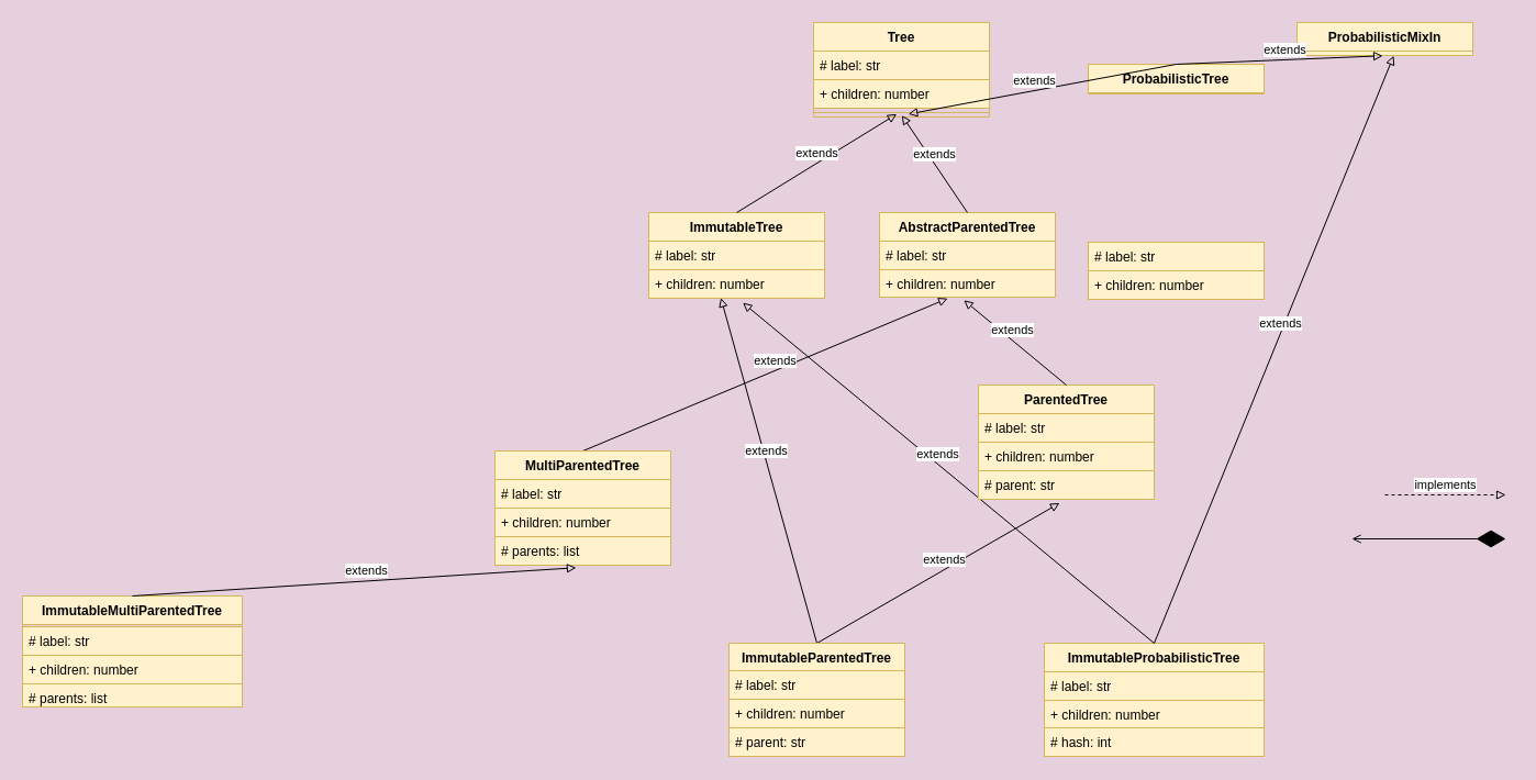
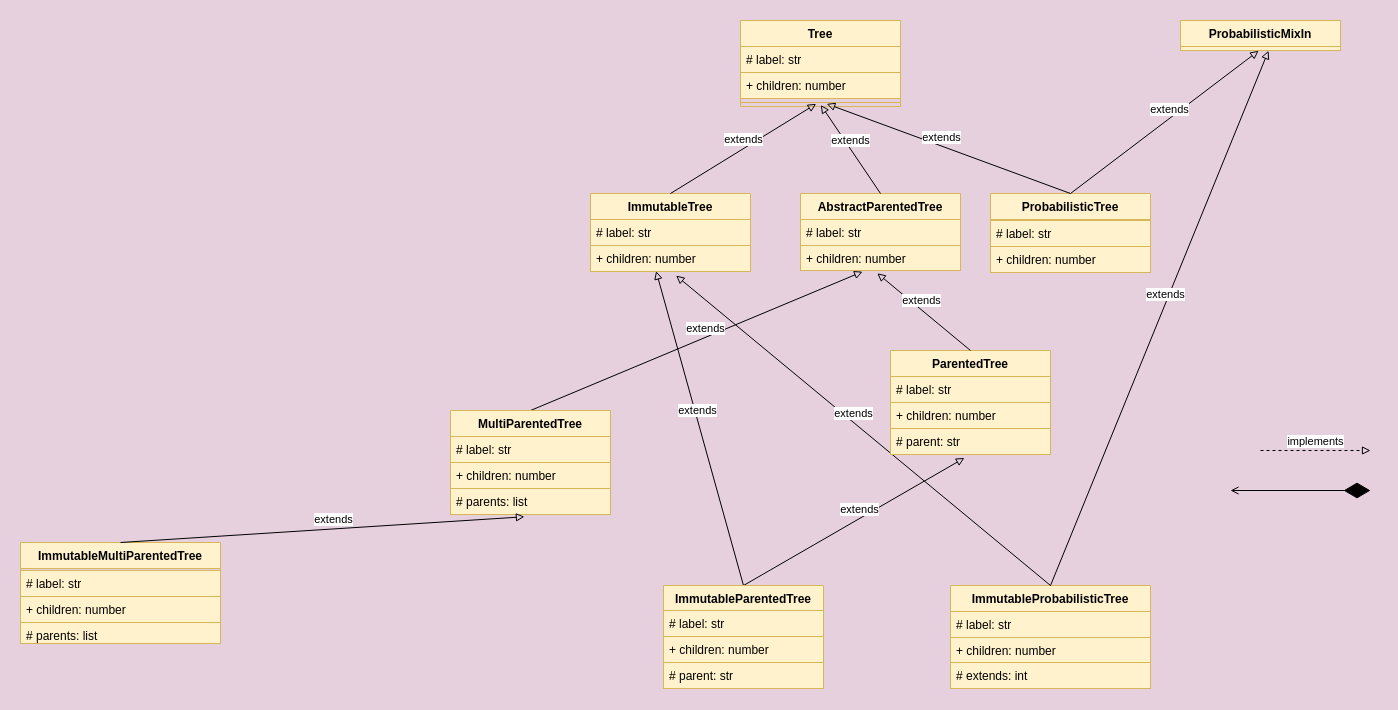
  <mxCell id="0" />
  <mxCell id="1" parent="0" />
  <mxCell id="2" value="Tree" style="swimlane;fontStyle=1;align=center;verticalAlign=top;childLayout=stackLayout;horizontal=1;startSize=26;horizontalStack=0;resizeParent=1;resizeParentMax=0;resizeLast=0;collapsible=1;marginBottom=0;fillColor=#fff2cc;strokeColor=#d6b656;" vertex="1" parent="1"><mxGeometry x="740" y="20" width="160" height="86" as="geometry" /></mxCell>
  <mxCell id="3" value="# label: str" style="text;strokeColor=#d6b656;fillColor=#fff2cc;align=left;verticalAlign=top;spacingLeft=4;spacingRight=4;overflow=hidden;rotatable=0;points=[[0,0.5],[1,0.5]];portConstraint=eastwest;" vertex="1" parent="2"><mxGeometry y="26" width="160" height="26" as="geometry" /></mxCell>
  <mxCell id="4" value="+ children: number" style="text;strokeColor=#d6b656;fillColor=#fff2cc;align=left;verticalAlign=top;spacingLeft=4;spacingRight=4;overflow=hidden;rotatable=0;points=[[0,0.5],[1,0.5]];portConstraint=eastwest;" vertex="1" parent="2"><mxGeometry y="52" width="160" height="26" as="geometry" /></mxCell>
  <mxCell id="5" value="" style="line;strokeWidth=1;fillColor=#fff2cc;align=left;verticalAlign=middle;spacingTop=-1;spacingLeft=3;spacingRight=3;rotatable=0;labelPosition=right;points=[];portConstraint=eastwest;strokeColor=#d6b656;" vertex="1" parent="2"><mxGeometry y="78" width="160" height="8" as="geometry" /></mxCell>
  <mxCell id="6" value="ImmutableTree" style="swimlane;fontStyle=1;align=center;verticalAlign=top;childLayout=stackLayout;horizontal=1;startSize=26;horizontalStack=0;resizeParent=1;resizeParentMax=0;resizeLast=0;collapsible=1;marginBottom=0;fillColor=#fff2cc;strokeColor=#d6b656;" vertex="1" parent="1"><mxGeometry x="590" y="193" width="160" height="78" as="geometry" /></mxCell>
  <mxCell id="7" value="# label: str" style="text;strokeColor=#d6b656;fillColor=#fff2cc;align=left;verticalAlign=top;spacingLeft=4;spacingRight=4;overflow=hidden;rotatable=0;points=[[0,0.5],[1,0.5]];portConstraint=eastwest;" vertex="1" parent="6"><mxGeometry y="26" width="160" height="26" as="geometry" /></mxCell>
  <mxCell id="8" value="+ children: number" style="text;strokeColor=#d6b656;fillColor=#fff2cc;align=left;verticalAlign=top;spacingLeft=4;spacingRight=4;overflow=hidden;rotatable=0;points=[[0,0.5],[1,0.5]];portConstraint=eastwest;" vertex="1" parent="6"><mxGeometry y="52" width="160" height="26" as="geometry" /></mxCell>
  <mxCell id="9" value="" style="endArrow=diamondThin;endFill=1;endSize=24;html=1;startArrow=open;startFill=0;" edge="1" parent="1"><mxGeometry width="160" relative="1" as="geometry"><mxPoint x="1230" y="490" as="sourcePoint" /><mxPoint x="1370" y="490" as="targetPoint" /></mxGeometry></mxCell>
  <mxCell id="10" value="extends" style="html=1;verticalAlign=bottom;endArrow=block;endFill=0;entryX=0.473;entryY=0.669;entryDx=0;entryDy=0;entryPerimeter=0;" edge="1" parent="1" target="5"><mxGeometry width="80" relative="1" as="geometry"><mxPoint x="670" y="193" as="sourcePoint" /><mxPoint x="810" y="130" as="targetPoint" /></mxGeometry></mxCell>
  <mxCell id="11" value="implements" style="html=1;verticalAlign=bottom;endArrow=block;endFill=0;dashed=1;" edge="1" parent="1"><mxGeometry width="80" relative="1" as="geometry"><mxPoint x="1260" y="450" as="sourcePoint" /><mxPoint x="1370" y="450" as="targetPoint" /></mxGeometry></mxCell>
  <mxCell id="12" value="AbstractParentedTree" style="swimlane;fontStyle=1;align=center;verticalAlign=top;childLayout=stackLayout;horizontal=1;startSize=26;horizontalStack=0;resizeParent=1;resizeParentMax=0;resizeLast=0;collapsible=1;marginBottom=0;fillColor=#fff2cc;strokeColor=#d6b656;" vertex="1" parent="1"><mxGeometry x="800" y="193" width="160" height="52" as="geometry" /></mxCell>
  <mxCell id="13" value="# label: str" style="text;strokeColor=#d6b656;fillColor=#fff2cc;align=left;verticalAlign=top;spacingLeft=4;spacingRight=4;overflow=hidden;rotatable=0;points=[[0,0.5],[1,0.5]];portConstraint=eastwest;" vertex="1" parent="12"><mxGeometry y="26" width="160" height="26" as="geometry" /></mxCell>
  <mxCell id="14" value="extends" style="html=1;verticalAlign=bottom;endArrow=block;endFill=0;exitX=0.5;exitY=0;exitDx=0;exitDy=0;entryX=0.502;entryY=0.816;entryDx=0;entryDy=0;entryPerimeter=0;" edge="1" parent="1" source="12" target="5"><mxGeometry width="80" relative="1" as="geometry"><mxPoint x="1000" y="180" as="sourcePoint" /><mxPoint x="818.08" y="134.002" as="targetPoint" /></mxGeometry></mxCell>
  <mxCell id="15" value="ParentedTree" style="swimlane;fontStyle=1;align=center;verticalAlign=top;childLayout=stackLayout;horizontal=1;startSize=26;horizontalStack=0;resizeParent=1;resizeParentMax=0;resizeLast=0;collapsible=1;marginBottom=0;fillColor=#fff2cc;strokeColor=#d6b656;" vertex="1" parent="1"><mxGeometry x="890" y="350" width="160" height="78" as="geometry" /></mxCell>
  <mxCell id="16" value="# label: str" style="text;strokeColor=#d6b656;fillColor=#fff2cc;align=left;verticalAlign=top;spacingLeft=4;spacingRight=4;overflow=hidden;rotatable=0;points=[[0,0.5],[1,0.5]];portConstraint=eastwest;" vertex="1" parent="15"><mxGeometry y="26" width="160" height="26" as="geometry" /></mxCell>
  <mxCell id="17" value="+ children: number" style="text;strokeColor=#d6b656;fillColor=#fff2cc;align=left;verticalAlign=top;spacingLeft=4;spacingRight=4;overflow=hidden;rotatable=0;points=[[0,0.5],[1,0.5]];portConstraint=eastwest;" vertex="1" parent="15"><mxGeometry y="52" width="160" height="26" as="geometry" /></mxCell>
  <mxCell id="18" value="extends" style="html=1;verticalAlign=bottom;endArrow=block;endFill=0;exitX=0.5;exitY=0;exitDx=0;exitDy=0;entryX=0.48;entryY=1.111;entryDx=0;entryDy=0;entryPerimeter=0;" edge="1" parent="1" source="15" target="38"><mxGeometry x="0.053" width="80" relative="1" as="geometry"><mxPoint x="1091.92" y="338" as="sourcePoint" /><mxPoint x="950" y="279" as="targetPoint" /><mxPoint as="offset" /></mxGeometry></mxCell>
  <mxCell id="19" value="extends" style="html=1;verticalAlign=bottom;endArrow=block;endFill=0;exitX=0.5;exitY=0;exitDx=0;exitDy=0;entryX=0.388;entryY=1.047;entryDx=0;entryDy=0;entryPerimeter=0;" edge="1" parent="1" source="32" target="38"><mxGeometry x="0.053" width="80" relative="1" as="geometry"><mxPoint x="769.5" y="340" as="sourcePoint" /><mxPoint x="769.5" y="283" as="targetPoint" /><mxPoint as="offset" /></mxGeometry></mxCell>
  <mxCell id="20" value="extends" style="html=1;verticalAlign=bottom;endArrow=block;endFill=0;exitX=0.5;exitY=0;exitDx=0;exitDy=0;entryX=0.462;entryY=1.133;entryDx=0;entryDy=0;entryPerimeter=0;" edge="1" parent="1" source="36" target="39"><mxGeometry x="0.053" width="80" relative="1" as="geometry"><mxPoint x="580" y="480" as="sourcePoint" /><mxPoint x="680" y="289" as="targetPoint" /><mxPoint as="offset" /></mxGeometry></mxCell>
  <mxCell id="21" value=" ImmutableMultiParentedTree" style="swimlane;fontStyle=1;align=center;verticalAlign=top;childLayout=stackLayout;horizontal=1;startSize=26;horizontalStack=0;resizeParent=1;resizeParentMax=0;resizeLast=0;collapsible=1;marginBottom=0;fillColor=#fff2cc;strokeColor=#d6b656;" vertex="1" parent="1"><mxGeometry x="20" y="542" width="200" height="34" as="geometry" /></mxCell>
  <mxCell id="22" value="extends" style="html=1;verticalAlign=bottom;endArrow=block;endFill=0;exitX=0.5;exitY=0;exitDx=0;exitDy=0;startArrow=none;" edge="1" parent="1" source="40"><mxGeometry x="0.053" width="80" relative="1" as="geometry"><mxPoint x="450" y="310" as="sourcePoint" /><mxPoint x="525" y="500" as="targetPoint" /><mxPoint as="offset" /></mxGeometry></mxCell>
  <mxCell id="23" value="ProbabilisticMixIn" style="swimlane;fontStyle=1;align=center;verticalAlign=top;childLayout=stackLayout;horizontal=1;startSize=26;horizontalStack=0;resizeParent=1;resizeParentMax=0;resizeLast=0;collapsible=1;marginBottom=0;fillColor=#fff2cc;strokeColor=#d6b656;" vertex="1" parent="1"><mxGeometry x="1180" y="20" width="160" height="30" as="geometry" /></mxCell>
  <mxCell id="24" value="" style="text;strokeColor=#d6b656;fillColor=#fff2cc;align=left;verticalAlign=top;spacingLeft=4;spacingRight=4;overflow=hidden;rotatable=0;points=[[0,0.5],[1,0.5]];portConstraint=eastwest;" vertex="1" parent="23"><mxGeometry y="26" width="160" height="4" as="geometry" /></mxCell>
- <mxCell id="25" value="ProbabilisticTree" style="swimlane;fontStyle=1;align=center;verticalAlign=top;childLayout=stackLayout;horizontal=1;startSize=26;horizontalStack=0;resizeParent=1;resizeParentMax=0;resizeLast=0;collapsible=1;marginBottom=0;fillColor=#fff2cc;strokeColor=#d6b656;" vertex="1" parent="1"><mxGeometry x="990" y="58" width="160" height="27" as="geometry" /></mxCell>
+ <mxCell id="25" value="ProbabilisticTree" style="swimlane;fontStyle=1;align=center;verticalAlign=top;childLayout=stackLayout;horizontal=1;startSize=26;horizontalStack=0;resizeParent=1;resizeParentMax=0;resizeLast=0;collapsible=1;marginBottom=0;fillColor=#fff2cc;strokeColor=#d6b656;" vertex="1" parent="1"><mxGeometry x="990" y="193" width="160" height="27" as="geometry" /></mxCell>
  <mxCell id="26" value="extends" style="html=1;verticalAlign=bottom;endArrow=block;endFill=0;exitX=0.5;exitY=0;exitDx=0;exitDy=0;entryX=0.539;entryY=0.669;entryDx=0;entryDy=0;entryPerimeter=0;" edge="1" parent="1" source="25" target="5"><mxGeometry x="0.053" width="80" relative="1" as="geometry"><mxPoint x="824" y="480" as="sourcePoint" /><mxPoint x="824" y="131.012" as="targetPoint" /><mxPoint as="offset" /></mxGeometry></mxCell>
  <mxCell id="27" value="extends" style="html=1;verticalAlign=bottom;endArrow=block;endFill=0;entryX=0.488;entryY=1.078;entryDx=0;entryDy=0;entryPerimeter=0;exitX=0.5;exitY=0;exitDx=0;exitDy=0;" edge="1" parent="1" source="25" target="24"><mxGeometry x="0.053" width="80" relative="1" as="geometry"><mxPoint x="1073" y="280" as="sourcePoint" /><mxPoint x="1150" y="370" as="targetPoint" /><mxPoint as="offset" /></mxGeometry></mxCell>
  <mxCell id="28" value="ImmutableProbabilisticTree" style="swimlane;fontStyle=1;align=center;verticalAlign=top;childLayout=stackLayout;horizontal=1;startSize=26;horizontalStack=0;resizeParent=1;resizeParentMax=0;resizeLast=0;collapsible=1;marginBottom=0;fillColor=#fff2cc;strokeColor=#d6b656;" vertex="1" parent="1"><mxGeometry x="950" y="585" width="200" height="78" as="geometry" /></mxCell>
  <mxCell id="29" value="# label: str" style="text;strokeColor=#d6b656;fillColor=#fff2cc;align=left;verticalAlign=top;spacingLeft=4;spacingRight=4;overflow=hidden;rotatable=0;points=[[0,0.5],[1,0.5]];portConstraint=eastwest;" vertex="1" parent="28"><mxGeometry y="26" width="200" height="26" as="geometry" /></mxCell>
  <mxCell id="30" value="+ children: number" style="text;strokeColor=#d6b656;fillColor=#fff2cc;align=left;verticalAlign=top;spacingLeft=4;spacingRight=4;overflow=hidden;rotatable=0;points=[[0,0.5],[1,0.5]];portConstraint=eastwest;" vertex="1" parent="28"><mxGeometry y="52" width="200" height="26" as="geometry" /></mxCell>
  <mxCell id="31" value="extends" style="html=1;verticalAlign=bottom;endArrow=block;endFill=0;exitX=0.5;exitY=0;exitDx=0;exitDy=0;entryX=0.55;entryY=1.063;entryDx=0;entryDy=0;entryPerimeter=0;" edge="1" parent="1" source="28" target="24"><mxGeometry x="0.053" width="80" relative="1" as="geometry"><mxPoint x="820" y="530" as="sourcePoint" /><mxPoint x="1100" y="430" as="targetPoint" /><mxPoint as="offset" /></mxGeometry></mxCell>
  <mxCell id="32" value="MultiParentedTree" style="swimlane;fontStyle=1;align=center;verticalAlign=top;childLayout=stackLayout;horizontal=1;startSize=26;horizontalStack=0;resizeParent=1;resizeParentMax=0;resizeLast=0;collapsible=1;marginBottom=0;fillColor=#fff2cc;strokeColor=#d6b656;" vertex="1" parent="1"><mxGeometry x="450" y="410" width="160" height="78" as="geometry" /></mxCell>
  <mxCell id="33" value="# label: str" style="text;strokeColor=#d6b656;fillColor=#fff2cc;align=left;verticalAlign=top;spacingLeft=4;spacingRight=4;overflow=hidden;rotatable=0;points=[[0,0.5],[1,0.5]];portConstraint=eastwest;" vertex="1" parent="32"><mxGeometry y="26" width="160" height="26" as="geometry" /></mxCell>
  <mxCell id="34" value="+ children: number" style="text;strokeColor=#d6b656;fillColor=#fff2cc;align=left;verticalAlign=top;spacingLeft=4;spacingRight=4;overflow=hidden;rotatable=0;points=[[0,0.5],[1,0.5]];portConstraint=eastwest;" vertex="1" parent="32"><mxGeometry y="52" width="160" height="26" as="geometry" /></mxCell>
  <mxCell id="35" value="extends" style="html=1;verticalAlign=bottom;endArrow=block;endFill=0;exitX=0.5;exitY=0;exitDx=0;exitDy=0;entryX=0.41;entryY=0.986;entryDx=0;entryDy=0;entryPerimeter=0;" edge="1" parent="1" source="36" target="8"><mxGeometry x="0.053" width="80" relative="1" as="geometry"><mxPoint x="590" y="540" as="sourcePoint" /><mxPoint x="660" y="290" as="targetPoint" /><mxPoint as="offset" /></mxGeometry></mxCell>
  <mxCell id="36" value="ImmutableParentedTree" style="swimlane;fontStyle=1;align=center;verticalAlign=top;childLayout=stackLayout;horizontal=1;startSize=26;horizontalStack=0;resizeParent=1;resizeParentMax=0;resizeLast=0;collapsible=1;marginBottom=0;fillColor=#fff2cc;strokeColor=#d6b656;" vertex="1" parent="1"><mxGeometry x="663" y="585" width="160" height="34" as="geometry" /></mxCell>
  <mxCell id="37" value="extends" style="html=1;verticalAlign=bottom;endArrow=block;endFill=0;exitX=0.5;exitY=0;exitDx=0;exitDy=0;entryX=0.535;entryY=1.158;entryDx=0;entryDy=0;entryPerimeter=0;" edge="1" parent="1" source="28" target="8"><mxGeometry x="0.053" width="80" relative="1" as="geometry"><mxPoint x="617.48" y="450" as="sourcePoint" /><mxPoint x="690" y="284" as="targetPoint" /><mxPoint as="offset" /></mxGeometry></mxCell>
  <mxCell id="38" value="+ children: number" style="text;strokeColor=#d6b656;fillColor=#fff2cc;align=left;verticalAlign=top;spacingLeft=4;spacingRight=4;overflow=hidden;rotatable=0;points=[[0,0.5],[1,0.5]];portConstraint=eastwest;" vertex="1" parent="1"><mxGeometry x="800" y="245" width="160" height="25" as="geometry" /></mxCell>
  <mxCell id="39" value="# parent: str" style="text;strokeColor=#d6b656;fillColor=#fff2cc;align=left;verticalAlign=top;spacingLeft=4;spacingRight=4;overflow=hidden;rotatable=0;points=[[0,0.5],[1,0.5]];portConstraint=eastwest;" vertex="1" parent="1"><mxGeometry x="890" y="428" width="160" height="26" as="geometry" /></mxCell>
  <mxCell id="40" value="# parents: list" style="text;strokeColor=#d6b656;fillColor=#fff2cc;align=left;verticalAlign=top;spacingLeft=4;spacingRight=4;overflow=hidden;rotatable=0;points=[[0,0.5],[1,0.5]];portConstraint=eastwest;" vertex="1" parent="1"><mxGeometry x="450" y="488" width="160" height="26" as="geometry" /></mxCell>
  <mxCell id="41" value="extends" style="html=1;verticalAlign=bottom;endArrow=block;endFill=0;entryX=0.462;entryY=1.088;entryDx=0;entryDy=0;entryPerimeter=0;exitX=0.5;exitY=0;exitDx=0;exitDy=0;" edge="1" parent="1" source="21" target="40"><mxGeometry x="0.053" width="80" relative="1" as="geometry"><mxPoint x="118" y="542" as="sourcePoint" /><mxPoint x="450" y="403.175" as="targetPoint" /><mxPoint as="offset" /></mxGeometry></mxCell>
  <mxCell id="42" value="# label: str" style="text;strokeColor=#d6b656;fillColor=#fff2cc;align=left;verticalAlign=top;spacingLeft=4;spacingRight=4;overflow=hidden;rotatable=0;points=[[0,0.5],[1,0.5]];portConstraint=eastwest;" vertex="1" parent="1"><mxGeometry x="20" y="570" width="200" height="26" as="geometry" /></mxCell>
  <mxCell id="43" value="+ children: number" style="text;strokeColor=#d6b656;fillColor=#fff2cc;align=left;verticalAlign=top;spacingLeft=4;spacingRight=4;overflow=hidden;rotatable=0;points=[[0,0.5],[1,0.5]];portConstraint=eastwest;" vertex="1" parent="1"><mxGeometry x="20" y="596" width="200" height="26" as="geometry" /></mxCell>
  <mxCell id="44" value="# parents: list" style="text;strokeColor=#d6b656;fillColor=#fff2cc;align=left;verticalAlign=top;spacingLeft=4;spacingRight=4;overflow=hidden;rotatable=0;points=[[0,0.5],[1,0.5]];portConstraint=eastwest;" vertex="1" parent="1"><mxGeometry x="20" y="622" width="200" height="21" as="geometry" /></mxCell>
  <mxCell id="45" value="# label: str" style="text;strokeColor=#d6b656;fillColor=#fff2cc;align=left;verticalAlign=top;spacingLeft=4;spacingRight=4;overflow=hidden;rotatable=0;points=[[0,0.5],[1,0.5]];portConstraint=eastwest;" vertex="1" parent="1"><mxGeometry x="663" y="610" width="160" height="26" as="geometry" /></mxCell>
  <mxCell id="46" value="+ children: number" style="text;strokeColor=#d6b656;fillColor=#fff2cc;align=left;verticalAlign=top;spacingLeft=4;spacingRight=4;overflow=hidden;rotatable=0;points=[[0,0.5],[1,0.5]];portConstraint=eastwest;" vertex="1" parent="1"><mxGeometry x="663" y="636" width="160" height="26" as="geometry" /></mxCell>
  <mxCell id="47" value="# parent: str" style="text;strokeColor=#d6b656;fillColor=#fff2cc;align=left;verticalAlign=top;spacingLeft=4;spacingRight=4;overflow=hidden;rotatable=0;points=[[0,0.5],[1,0.5]];portConstraint=eastwest;" vertex="1" parent="1"><mxGeometry x="663" y="662" width="160" height="26" as="geometry" /></mxCell>
  <mxCell id="48" value="# label: str" style="text;strokeColor=#d6b656;fillColor=#fff2cc;align=left;verticalAlign=top;spacingLeft=4;spacingRight=4;overflow=hidden;rotatable=0;points=[[0,0.5],[1,0.5]];portConstraint=eastwest;" vertex="1" parent="1"><mxGeometry x="990" y="220" width="160" height="26" as="geometry" /></mxCell>
  <mxCell id="49" value="+ children: number" style="text;strokeColor=#d6b656;fillColor=#fff2cc;align=left;verticalAlign=top;spacingLeft=4;spacingRight=4;overflow=hidden;rotatable=0;points=[[0,0.5],[1,0.5]];portConstraint=eastwest;" vertex="1" parent="1"><mxGeometry x="990" y="246" width="160" height="26" as="geometry" /></mxCell>
- <mxCell id="50" value="# hash: int" style="text;strokeColor=#d6b656;fillColor=#fff2cc;align=left;verticalAlign=top;spacingLeft=4;spacingRight=4;overflow=hidden;rotatable=0;points=[[0,0.5],[1,0.5]];portConstraint=eastwest;" vertex="1" parent="1"><mxGeometry x="950" y="662" width="200" height="26" as="geometry" /></mxCell>
+ <mxCell id="50" value="# extends: int" style="text;strokeColor=#d6b656;fillColor=#fff2cc;align=left;verticalAlign=top;spacingLeft=4;spacingRight=4;overflow=hidden;rotatable=0;points=[[0,0.5],[1,0.5]];portConstraint=eastwest;" vertex="1" parent="1"><mxGeometry x="950" y="662" width="200" height="26" as="geometry" /></mxCell>
